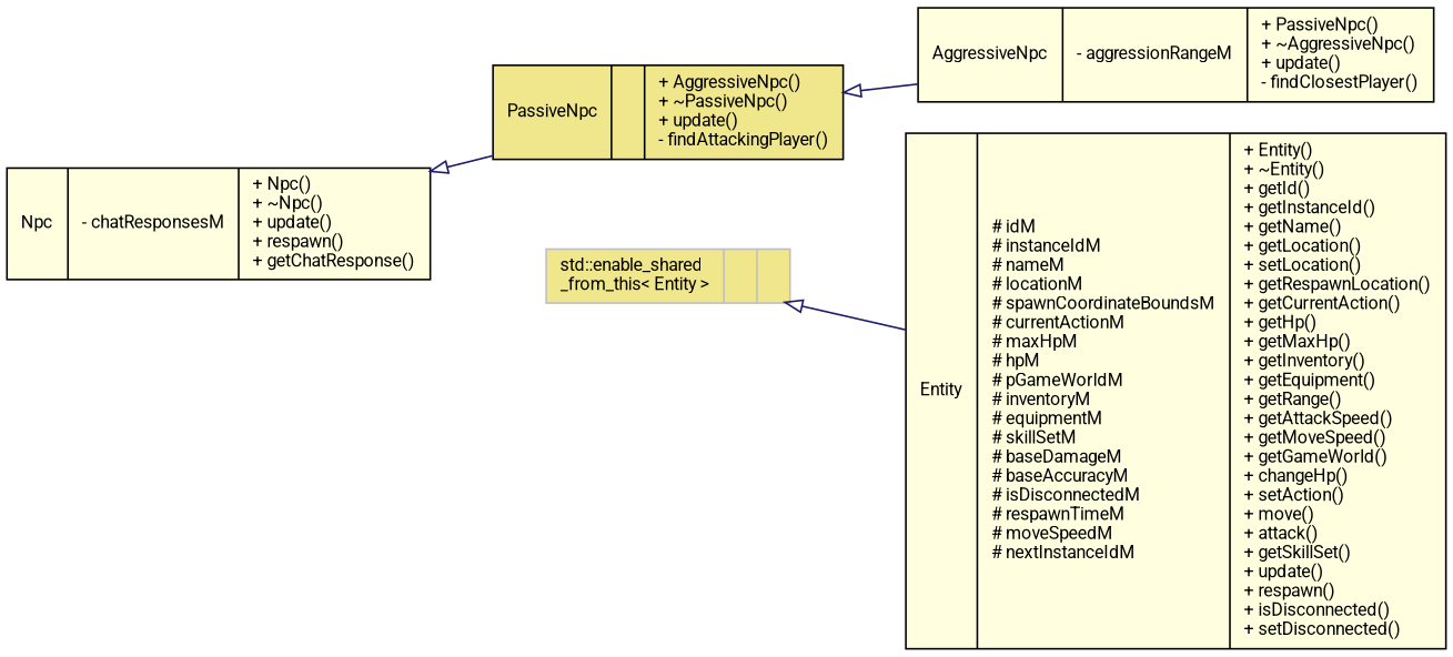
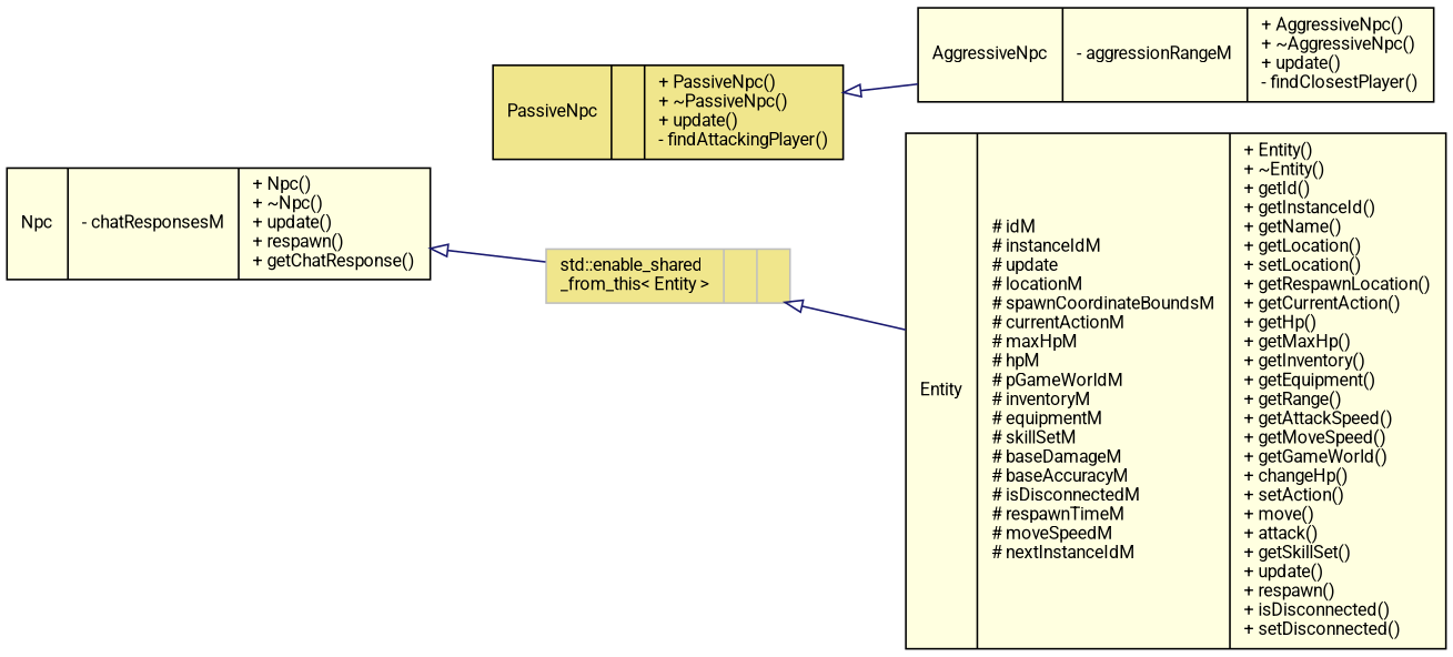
  digraph {
    fontname=Roboto
    rankdir=LR
    node [color=black fillcolor=lightyellow fontname=Roboto fontsize=10 shape=record style=filled]
    edge [arrowtail=onormal color=midnightblue dir=back fontname=Roboto fontsize=10 labelfontname=Helvetica labelfontsize=10 style=solid]
    n1 [fontcolor=black height=0.2 label="{Npc\n|- chatResponsesM\l|+ Npc()\l+ ~Npc()\l+ update()\l+ respawn()\l+ getChatResponse()\l}" width=0.4]
-   n2 [fillcolor=khaki height=0.2 label="{PassiveNpc\n||+ AggressiveNpc()\l+ ~PassiveNpc()\l+ update()\l- findAttackingPlayer()\l}" width=0.4]
-   n3 [height=0.2 label="{AggressiveNpc\n|- aggressionRangeM\l|+ PassiveNpc()\l+ ~AggressiveNpc()\l+ update()\l- findClosestPlayer()\l}" width=0.4]
-   n4 [height=0.2 label="{Entity\n|# idM\l# instanceIdM\l# nameM\l# locationM\l# spawnCoordinateBoundsM\l# currentActionM\l# maxHpM\l# hpM\l# pGameWorldM\l# inventoryM\l# equipmentM\l# skillSetM\l# baseDamageM\l# baseAccuracyM\l# isDisconnectedM\l# respawnTimeM\l# moveSpeedM\l# nextInstanceIdM\l|+ Entity()\l+ ~Entity()\l+ getId()\l+ getInstanceId()\l+ getName()\l+ getLocation()\l+ setLocation()\l+ getRespawnLocation()\l+ getCurrentAction()\l+ getHp()\l+ getMaxHp()\l+ getInventory()\l+ getEquipment()\l+ getRange()\l+ getAttackSpeed()\l+ getMoveSpeed()\l+ getGameWorld()\l+ changeHp()\l+ setAction()\l+ move()\l+ attack()\l+ getSkillSet()\l+ update()\l+ respawn()\l+ isDisconnected()\l+ setDisconnected()\l}" width=0.4]
+   n2 [fillcolor=khaki height=0.2 label="{PassiveNpc\n||+ PassiveNpc()\l+ ~PassiveNpc()\l+ update()\l- findAttackingPlayer()\l}" width=0.4]
+   n3 [height=0.2 label="{AggressiveNpc\n|- aggressionRangeM\l|+ AggressiveNpc()\l+ ~AggressiveNpc()\l+ update()\l- findClosestPlayer()\l}" width=0.4]
+   n4 [height=0.2 label="{Entity\n|# idM\l# instanceIdM\l# update\l# locationM\l# spawnCoordinateBoundsM\l# currentActionM\l# maxHpM\l# hpM\l# pGameWorldM\l# inventoryM\l# equipmentM\l# skillSetM\l# baseDamageM\l# baseAccuracyM\l# isDisconnectedM\l# respawnTimeM\l# moveSpeedM\l# nextInstanceIdM\l|+ Entity()\l+ ~Entity()\l+ getId()\l+ getInstanceId()\l+ getName()\l+ getLocation()\l+ setLocation()\l+ getRespawnLocation()\l+ getCurrentAction()\l+ getHp()\l+ getMaxHp()\l+ getInventory()\l+ getEquipment()\l+ getRange()\l+ getAttackSpeed()\l+ getMoveSpeed()\l+ getGameWorld()\l+ changeHp()\l+ setAction()\l+ move()\l+ attack()\l+ getSkillSet()\l+ update()\l+ respawn()\l+ isDisconnected()\l+ setDisconnected()\l}" width=0.4]
    n5 [color=grey75 fillcolor=khaki height=0.2 label="{std::enable_shared\l_from_this\< Entity \>\n||}" width=0.4]
-   n1 -> n2
+   n1 -> n5
    n2 -> n3
    n5 -> n4
  }
